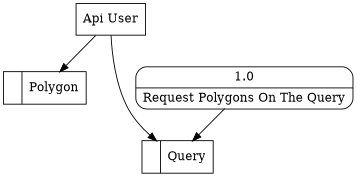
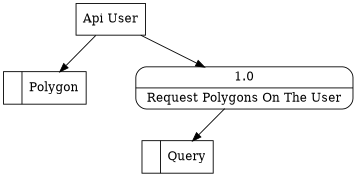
  digraph {
    node [shape=record]
    n1 [label="<f0>  |<f1> Polygon "]
    n2 [label="<f0>  |<f1> Query "]
    n3 [label="Api User" shape=box]
-   n4 [label="{<f0> 1.0|<f1> Request Polygons On The Query }" shape=Mrecord]
+   n4 [label="{<f0> 1.0|<f1> Request Polygons On The User }" shape=Mrecord]
    n3 -> n1
-   n3 -> n2
+   n3 -> n4
    n4 -> n2
  }
